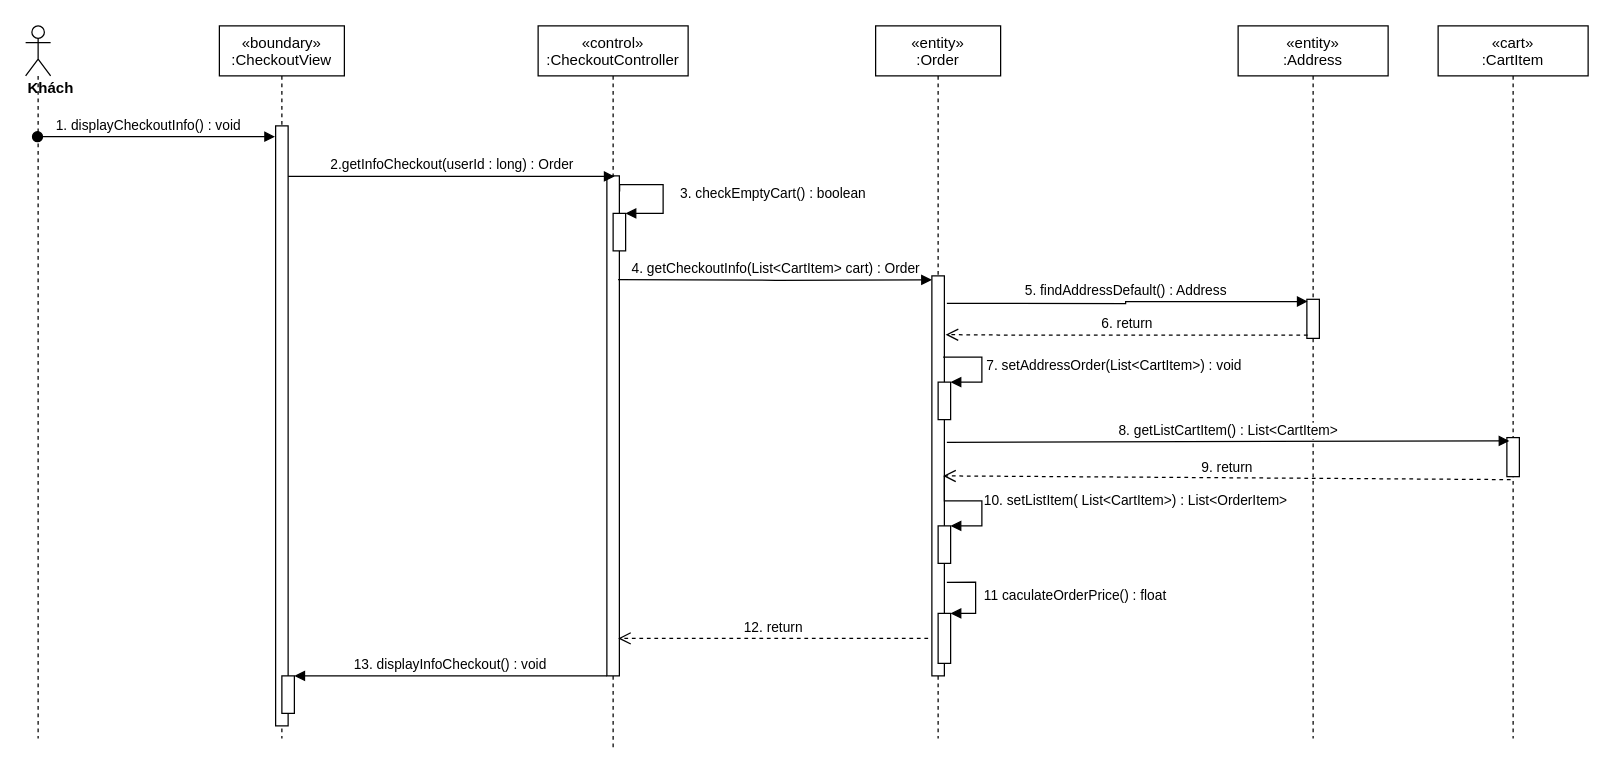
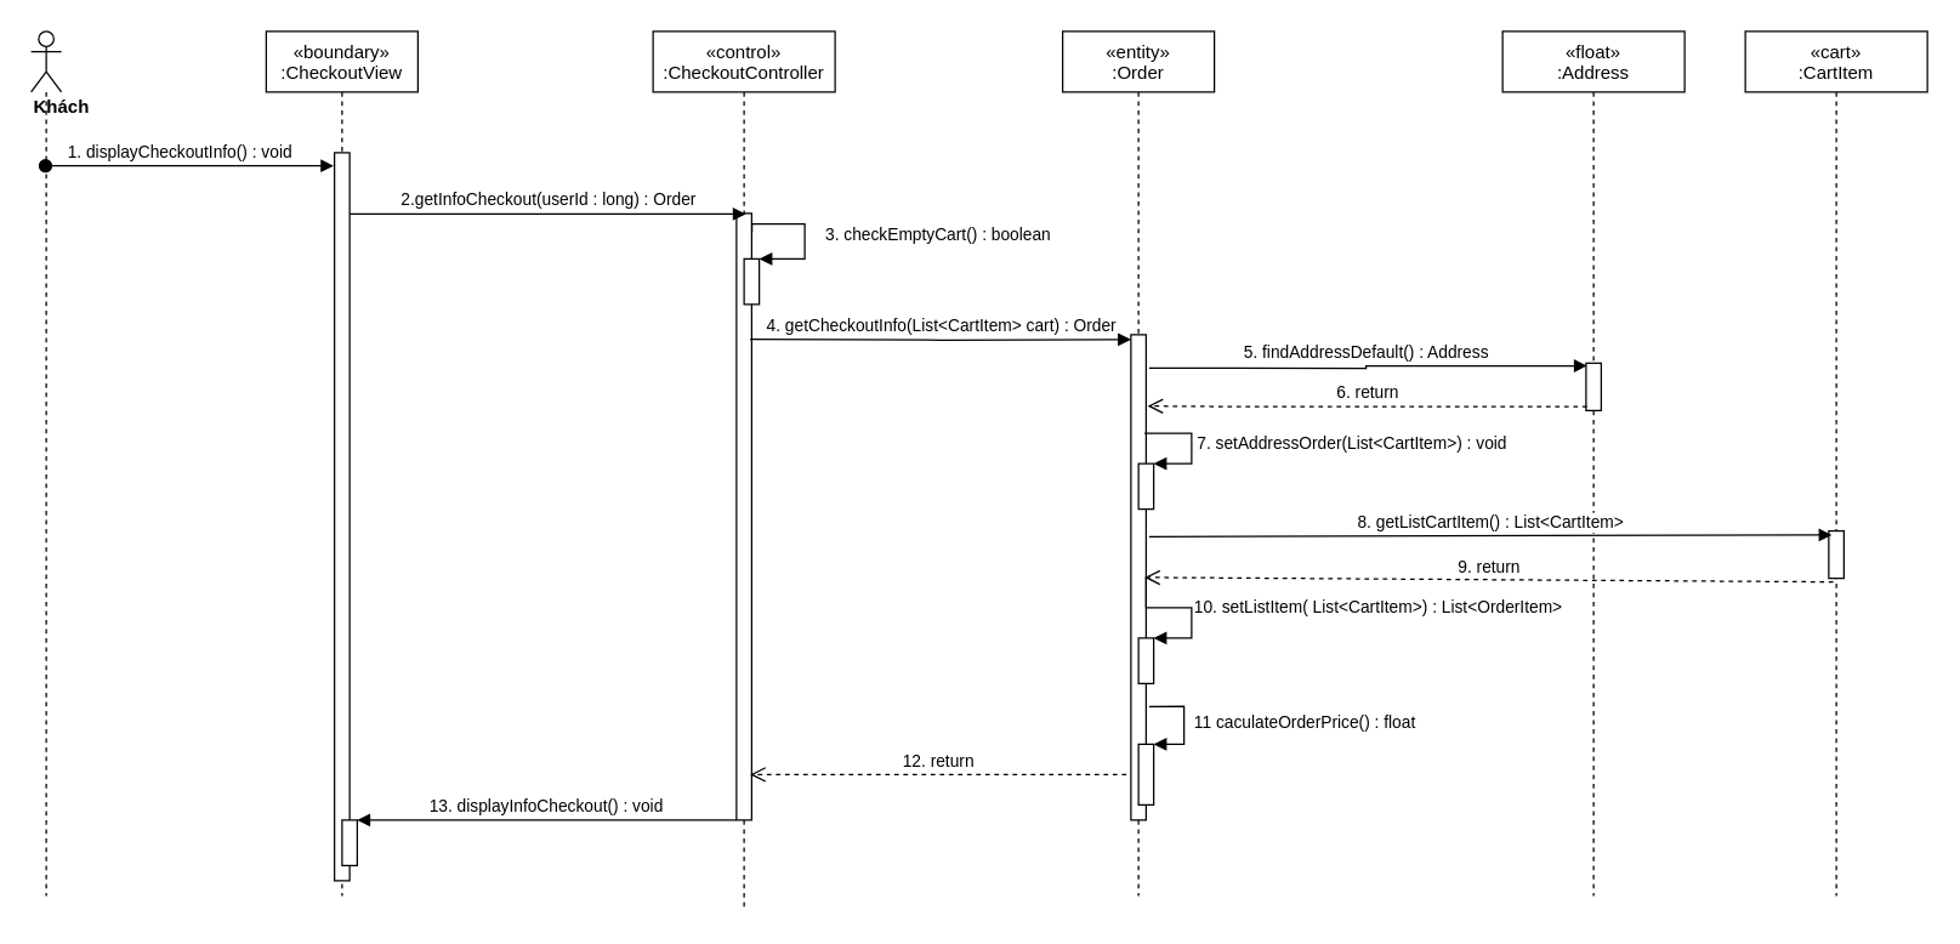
  <mxCell id="0" />
  <mxCell id="1" parent="0" />
  <mxCell id="2" value="«boundary»&#10;:CheckoutView" style="shape=umlLifeline;perimeter=lifelinePerimeter;container=1;collapsible=0;recursiveResize=0;rounded=0;shadow=0;strokeWidth=1;" parent="1" vertex="1"><mxGeometry x="175" y="20" width="100" height="570" as="geometry" /></mxCell>
  <mxCell id="3" value="" style="points=[];perimeter=orthogonalPerimeter;rounded=0;shadow=0;strokeWidth=1;" parent="2" vertex="1"><mxGeometry x="45" y="80" width="10" height="480" as="geometry" /></mxCell>
  <mxCell id="4" value="" style="html=1;points=[];perimeter=orthogonalPerimeter;" parent="2" vertex="1"><mxGeometry x="50" y="520" width="10" height="30" as="geometry" /></mxCell>
  <mxCell id="5" value="«control»&#10;:CheckoutController" style="shape=umlLifeline;perimeter=lifelinePerimeter;container=1;collapsible=0;recursiveResize=0;rounded=0;shadow=0;strokeWidth=1;" parent="1" vertex="1"><mxGeometry x="430" y="20" width="120" height="580" as="geometry" /></mxCell>
  <mxCell id="6" value="" style="points=[];perimeter=orthogonalPerimeter;rounded=0;shadow=0;strokeWidth=1;" parent="5" vertex="1"><mxGeometry x="55" y="120" width="10" height="400" as="geometry" /></mxCell>
  <mxCell id="7" value="" style="html=1;points=[];perimeter=orthogonalPerimeter;" parent="5" vertex="1"><mxGeometry x="60" y="150" width="10" height="30" as="geometry" /></mxCell>
  <mxCell id="8" value="3. checkEmptyCart() : boolean" style="edgeStyle=orthogonalEdgeStyle;html=1;align=left;spacingLeft=2;endArrow=block;rounded=0;entryX=1;entryY=0;exitX=1.02;exitY=0.031;exitDx=0;exitDy=0;exitPerimeter=0;" parent="5" source="6" target="7" edge="1"><mxGeometry x="0.005" y="10" relative="1" as="geometry"><mxPoint x="70" y="190" as="sourcePoint" /><Array as="points"><mxPoint x="100" y="127" /><mxPoint x="100" y="150" /></Array><mxPoint as="offset" /></mxGeometry></mxCell>
  <mxCell id="9" value="&lt;div&gt;&lt;b&gt;Khách&lt;/b&gt;&lt;/div&gt;" style="shape=umlLifeline;participant=umlActor;perimeter=lifelinePerimeter;whiteSpace=wrap;html=1;container=1;collapsible=0;recursiveResize=0;verticalAlign=top;spacingTop=36;outlineConnect=0;align=left;" parent="1" vertex="1"><mxGeometry x="20" y="20" width="20" height="570" as="geometry" /></mxCell>
  <mxCell id="10" value="1. displayCheckoutInfo() : void" style="verticalAlign=bottom;startArrow=oval;endArrow=block;startSize=8;shadow=0;strokeWidth=1;entryX=-0.05;entryY=0.018;entryDx=0;entryDy=0;entryPerimeter=0;" parent="1" source="9" target="3" edge="1"><mxGeometry x="-0.06" relative="1" as="geometry"><mxPoint x="-50" y="110" as="sourcePoint" /><mxPoint as="offset" /></mxGeometry></mxCell>
  <mxCell id="11" value="«entity»&#10;:Order" style="shape=umlLifeline;perimeter=lifelinePerimeter;container=1;collapsible=0;recursiveResize=0;rounded=0;shadow=0;strokeWidth=1;" parent="1" vertex="1"><mxGeometry x="700" y="20" width="100" height="570" as="geometry" /></mxCell>
  <mxCell id="12" value="" style="points=[];perimeter=orthogonalPerimeter;rounded=0;shadow=0;strokeWidth=1;" parent="11" vertex="1"><mxGeometry x="45" y="200" width="10" height="320" as="geometry" /></mxCell>
  <mxCell id="13" value="2.getInfoCheckout(userId : long) : Order" style="html=1;verticalAlign=bottom;endArrow=block;entryX=0.617;entryY=0.001;entryDx=0;entryDy=0;entryPerimeter=0;" parent="1" source="3" target="6" edge="1"><mxGeometry width="80" relative="1" as="geometry"><mxPoint x="170" y="188" as="sourcePoint" /><mxPoint x="350" y="150" as="targetPoint" /></mxGeometry></mxCell>
- <mxCell id="14" value="«entity»&#10;:Address" style="shape=umlLifeline;perimeter=lifelinePerimeter;container=1;collapsible=0;recursiveResize=0;rounded=0;shadow=0;strokeWidth=1;" parent="1" vertex="1"><mxGeometry x="990" y="20" width="120" height="570" as="geometry" /></mxCell>
+ <mxCell id="14" value="«float»&#10;:Address" style="shape=umlLifeline;perimeter=lifelinePerimeter;container=1;collapsible=0;recursiveResize=0;rounded=0;shadow=0;strokeWidth=1;" parent="1" vertex="1"><mxGeometry x="990" y="20" width="120" height="570" as="geometry" /></mxCell>
  <mxCell id="15" value="" style="points=[];perimeter=orthogonalPerimeter;rounded=0;shadow=0;strokeWidth=1;" parent="14" vertex="1"><mxGeometry x="55" y="218.75" width="10" height="31.25" as="geometry" /></mxCell>
  <mxCell id="16" value="13. displayInfoCheckout() : void" style="verticalAlign=bottom;endArrow=block;shadow=0;strokeWidth=1;" parent="1" source="6" target="4" edge="1"><mxGeometry relative="1" as="geometry"><mxPoint x="415" y="310" as="sourcePoint" /><mxPoint x="200" y="341" as="targetPoint" /></mxGeometry></mxCell>
  <mxCell id="17" value="4. getCheckoutInfo(List&amp;lt;CartItem&amp;gt; cart) : Order" style="html=1;verticalAlign=bottom;endArrow=block;rounded=0;edgeStyle=orthogonalEdgeStyle;entryX=0;entryY=0.01;entryDx=0;entryDy=0;entryPerimeter=0;" parent="1" target="12" edge="1"><mxGeometry width="80" relative="1" as="geometry"><mxPoint x="494" y="223" as="sourcePoint" /><mxPoint x="690" y="224" as="targetPoint" /><Array as="points" /></mxGeometry></mxCell>
  <mxCell id="18" value="5. findAddressDefault() : Address" style="html=1;verticalAlign=bottom;endArrow=block;rounded=0;edgeStyle=orthogonalEdgeStyle;entryX=0.06;entryY=0.056;entryDx=0;entryDy=0;entryPerimeter=0;exitX=1.2;exitY=0.069;exitDx=0;exitDy=0;exitPerimeter=0;" parent="1" source="12" target="15" edge="1"><mxGeometry width="80" relative="1" as="geometry"><mxPoint x="860" y="250" as="sourcePoint" /><mxPoint x="940" y="250" as="targetPoint" /><Array as="points" /></mxGeometry></mxCell>
  <mxCell id="19" value="6. return" style="html=1;verticalAlign=bottom;endArrow=open;dashed=1;endSize=8;rounded=0;edgeStyle=orthogonalEdgeStyle;exitX=0.06;exitY=0.914;exitDx=0;exitDy=0;exitPerimeter=0;" parent="1" source="15" edge="1"><mxGeometry relative="1" as="geometry"><mxPoint x="880" y="220" as="sourcePoint" /><mxPoint x="756" y="267" as="targetPoint" /><Array as="points"><mxPoint x="798" y="267" /></Array></mxGeometry></mxCell>
  <mxCell id="20" value="12. return" style="html=1;verticalAlign=bottom;endArrow=open;dashed=1;endSize=8;rounded=0;edgeStyle=orthogonalEdgeStyle;" parent="1" edge="1"><mxGeometry relative="1" as="geometry"><mxPoint x="742" y="510" as="sourcePoint" /><mxPoint x="494" y="510" as="targetPoint" /></mxGeometry></mxCell>
  <mxCell id="21" value="" style="html=1;points=[];perimeter=orthogonalPerimeter;" parent="1" vertex="1"><mxGeometry x="750" y="305" width="10" height="30" as="geometry" /></mxCell>
  <mxCell id="22" value="7. setAddressOrder(List&amp;lt;CartItem&amp;gt;) : void" style="edgeStyle=orthogonalEdgeStyle;html=1;align=left;spacingLeft=2;endArrow=block;rounded=0;entryX=1;entryY=0;" parent="1" target="21" edge="1"><mxGeometry relative="1" as="geometry"><mxPoint x="754" y="285" as="sourcePoint" /><Array as="points"><mxPoint x="785" y="285" /><mxPoint x="785" y="305" /></Array></mxGeometry></mxCell>
  <mxCell id="23" value="" style="html=1;points=[];perimeter=orthogonalPerimeter;" vertex="1" parent="1"><mxGeometry x="750" y="420" width="10" height="30" as="geometry" /></mxCell>
  <mxCell id="24" value="10. setListItem( List&amp;lt;CartItem&amp;gt;) : List&amp;lt;OrderItem&amp;gt;" style="edgeStyle=orthogonalEdgeStyle;html=1;align=left;spacingLeft=2;endArrow=block;rounded=0;entryX=1;entryY=0;" edge="1" target="23" parent="1"><mxGeometry relative="1" as="geometry"><mxPoint x="755" y="380" as="sourcePoint" /><Array as="points"><mxPoint x="755" y="400" /><mxPoint x="785" y="400" /><mxPoint x="785" y="420" /></Array></mxGeometry></mxCell>
  <mxCell id="25" value="" style="html=1;points=[];perimeter=orthogonalPerimeter;" vertex="1" parent="1"><mxGeometry x="750" y="490" width="10" height="40" as="geometry" /></mxCell>
  <mxCell id="26" value="&amp;nbsp;11 caculateOrderPrice() : float" style="edgeStyle=orthogonalEdgeStyle;html=1;align=left;spacingLeft=2;endArrow=block;rounded=0;entryX=1;entryY=0;exitX=1.2;exitY=0.766;exitDx=0;exitDy=0;exitPerimeter=0;" edge="1" target="25" parent="1" source="12"><mxGeometry relative="1" as="geometry"><mxPoint x="825" y="420" as="sourcePoint" /><Array as="points"><mxPoint x="780" y="465" /><mxPoint x="780" y="490" /></Array></mxGeometry></mxCell>
  <mxCell id="27" value="«cart»&#10;:CartItem" style="shape=umlLifeline;perimeter=lifelinePerimeter;container=1;collapsible=0;recursiveResize=0;rounded=0;shadow=0;strokeWidth=1;" vertex="1" parent="1"><mxGeometry x="1150" y="20" width="120" height="570" as="geometry" /></mxCell>
  <mxCell id="28" value="" style="points=[];perimeter=orthogonalPerimeter;rounded=0;shadow=0;strokeWidth=1;" vertex="1" parent="27"><mxGeometry x="55" y="329.38" width="10" height="31.25" as="geometry" /></mxCell>
  <mxCell id="29" value="8. getListCartItem() : List&amp;lt;CartItem&amp;gt;" style="html=1;verticalAlign=bottom;endArrow=block;entryX=0.2;entryY=0.084;entryDx=0;entryDy=0;entryPerimeter=0;exitX=1.2;exitY=0.416;exitDx=0;exitDy=0;exitPerimeter=0;" edge="1" parent="1" source="12" target="28"><mxGeometry width="80" relative="1" as="geometry"><mxPoint x="820" y="270" as="sourcePoint" /><mxPoint x="900" y="270" as="targetPoint" /></mxGeometry></mxCell>
  <mxCell id="30" value="9. return" style="html=1;verticalAlign=bottom;endArrow=open;dashed=1;endSize=8;exitX=0.3;exitY=1.076;exitDx=0;exitDy=0;exitPerimeter=0;entryX=0.9;entryY=0.5;entryDx=0;entryDy=0;entryPerimeter=0;" edge="1" parent="1" source="28" target="12"><mxGeometry relative="1" as="geometry"><mxPoint x="900" y="370" as="sourcePoint" /><mxPoint x="820" y="370" as="targetPoint" /></mxGeometry></mxCell>
